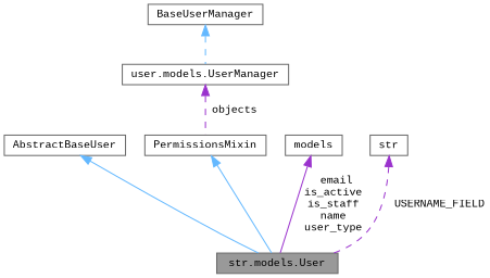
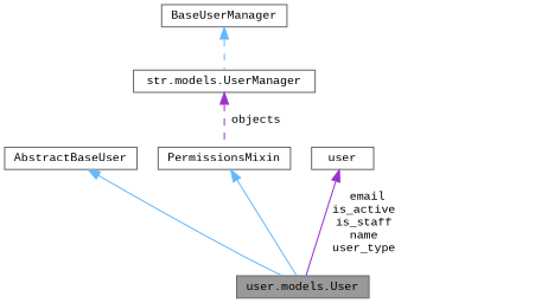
  digraph {
    fontname="Liberation Mono"
    node [color=gray40 fillcolor=white fontname="Liberation Mono" fontsize=10 shape=box style=filled]
    edge [color=steelblue1 dir=back fontname="Liberation Mono" fontsize=10 labelfontname=Helvetica labelfontsize=10 style=solid]
-   n1 [fillcolor=grey60 fontcolor=black height=0.2 label="str.models.User" width=0.4]
+   n1 [fillcolor=grey60 fontcolor=black height=0.2 label="user.models.User" width=0.4]
    n2 [height=0.2 label=AbstractBaseUser width=0.4]
    n3 [height=0.2 label=PermissionsMixin width=0.4]
-   n4 [height=0.2 label=models width=0.4]
-   n5 [height=0.2 label="user.models.UserManager" width=0.4]
+   n4 [height=0.2 label=user width=0.4]
+   n5 [height=0.2 label="str.models.UserManager" width=0.4]
    n6 [height=0.2 label=BaseUserManager width=0.4]
-   n7 [height=0.2 label=str width=0.4]
    n2 -> n1
    n3 -> n1
    n4 -> n1 [color=darkorchid3 label=" email\nis_active\nis_staff\nname\nuser_type"]
    n5 -> n3 [color=darkorchid3 label=" objects" style=dashed]
    n6 -> n5 [style=dashed]
-   n7 -> n1 [color=darkorchid3 label=" USERNAME_FIELD" style=dashed]
  }
